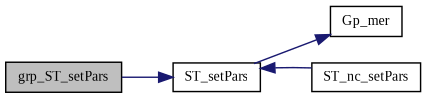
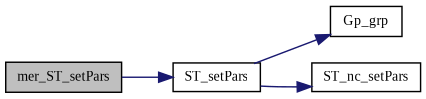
  digraph {
    fontname="Liberation Serif"
    rankdir=LR
    node [color=black fillcolor=white fontname="Liberation Serif" fontsize=10 shape=record style=filled]
    edge [color=midnightblue fontname="Liberation Serif" fontsize=10 labelfontname="FreeSans.ttf" labelfontsize=10 style=solid]
-   n1 [fillcolor=grey75 fontcolor=black height=0.2 label=grp_ST_setPars width=0.4]
+   n1 [fillcolor=grey75 fontcolor=black height=0.2 label=mer_ST_setPars width=0.4]
    n2 [height=0.2 label=ST_setPars width=0.4]
-   n3 [height=0.2 label=Gp_mer width=0.4]
+   n3 [height=0.2 label=Gp_grp width=0.4]
    n4 [height=0.2 label=ST_nc_setPars width=0.4]
    n1 -> n2
    n2 -> n3
-   n4 -> n2
+   n2 -> n4
  }
